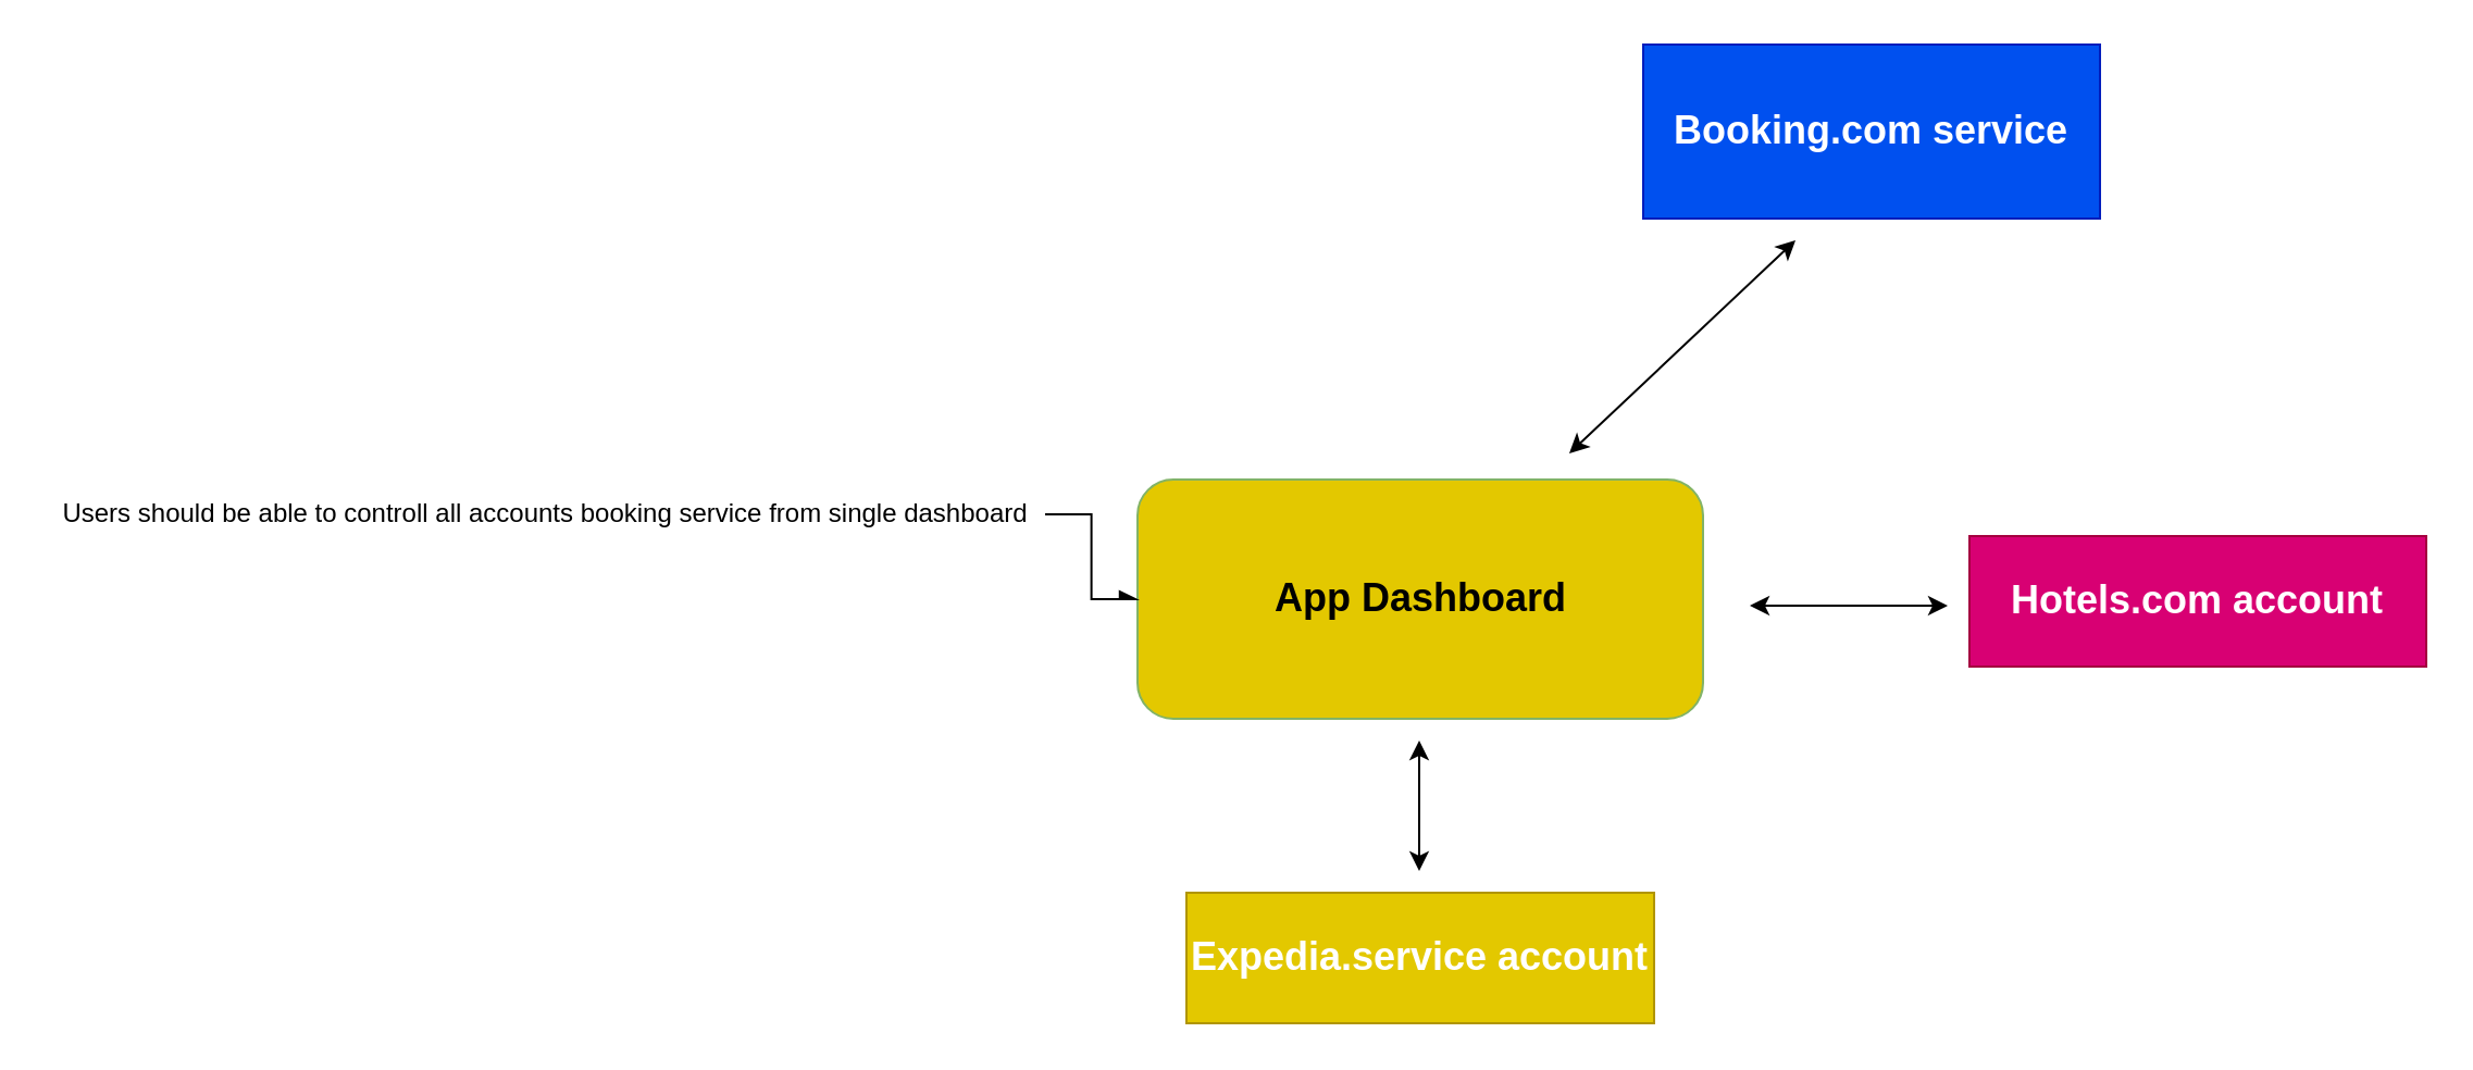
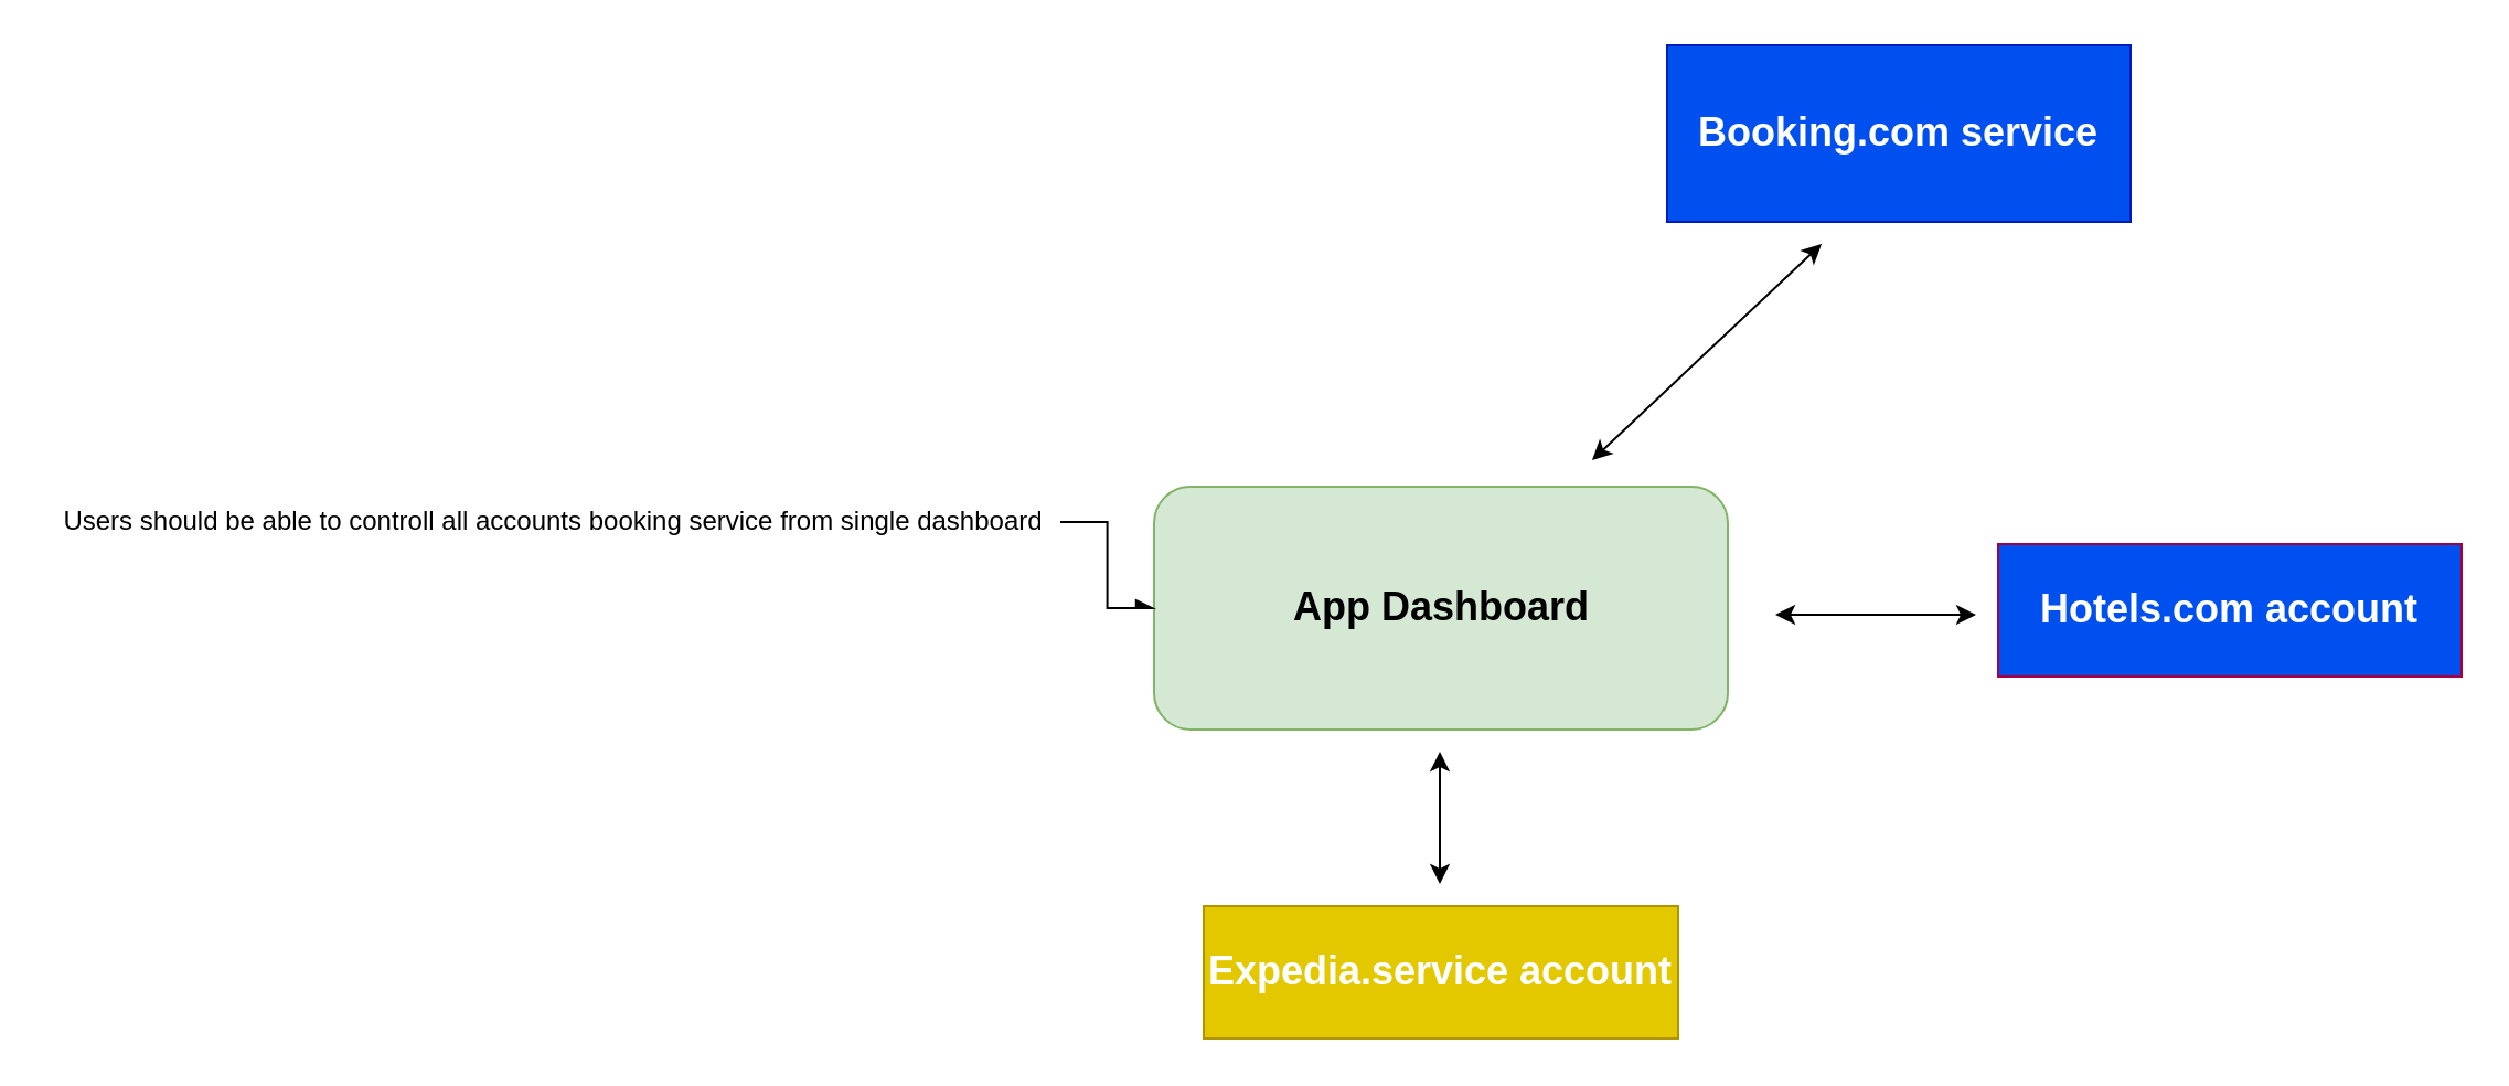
  <mxCell id="0" />
  <mxCell id="1" parent="0" />
- <mxCell id="2" value="&lt;h2&gt;App Dashboard&lt;/h2&gt;" style="rounded=1;whiteSpace=wrap;html=1;fillColor=#e3c800;strokeColor=#82b366;" vertex="1" parent="1"><mxGeometry x="522.5" y="220" width="260" height="110" as="geometry" /></mxCell>
+ <mxCell id="2" value="&lt;h2&gt;App Dashboard&lt;/h2&gt;" style="rounded=1;whiteSpace=wrap;html=1;fillColor=#d5e8d4;strokeColor=#82b366;" vertex="1" parent="1"><mxGeometry x="522.5" y="220" width="260" height="110" as="geometry" /></mxCell>
  <mxCell id="3" value="" style="endArrow=classic;startArrow=classic;html=1;" edge="1" parent="1"><mxGeometry width="50" height="50" relative="1" as="geometry"><mxPoint x="721" y="208" as="sourcePoint" /><mxPoint x="825" y="110" as="targetPoint" /></mxGeometry></mxCell>
  <mxCell id="4" value="&lt;h2&gt;Booking.com service&lt;/h2&gt;" style="rounded=0;whiteSpace=wrap;html=1;fillColor=#0050ef;strokeColor=#001DBC;fontColor=#ffffff;" vertex="1" parent="1"><mxGeometry x="755" y="20" width="210" height="80" as="geometry" /></mxCell>
  <mxCell id="5" value="" style="endArrow=classic;startArrow=classic;html=1;" edge="1" parent="1"><mxGeometry width="50" height="50" relative="1" as="geometry"><mxPoint x="804" y="278" as="sourcePoint" /><mxPoint x="895" y="278" as="targetPoint" /><Array as="points" /></mxGeometry></mxCell>
- <mxCell id="6" value="&lt;h2&gt;Hotels.com account&lt;/h2&gt;" style="rounded=0;whiteSpace=wrap;html=1;fillColor=#d80073;strokeColor=#A50040;fontColor=#ffffff;" vertex="1" parent="1"><mxGeometry x="905" y="246" width="210" height="60" as="geometry" /></mxCell>
+ <mxCell id="6" value="&lt;h2&gt;Hotels.com account&lt;/h2&gt;" style="rounded=0;whiteSpace=wrap;html=1;fillColor=#0050ef;strokeColor=#A50040;fontColor=#ffffff;" vertex="1" parent="1"><mxGeometry x="905" y="246" width="210" height="60" as="geometry" /></mxCell>
  <mxCell id="7" value="&lt;h2&gt;Expedia.service account&lt;/h2&gt;" style="rounded=0;whiteSpace=wrap;html=1;fillColor=#e3c800;strokeColor=#B09500;fontColor=#ffffff;" vertex="1" parent="1"><mxGeometry x="545" y="410" width="215" height="60" as="geometry" /></mxCell>
  <mxCell id="8" value="" style="endArrow=classic;startArrow=classic;html=1;" edge="1" parent="1"><mxGeometry width="50" height="50" relative="1" as="geometry"><mxPoint x="652" y="400" as="sourcePoint" /><mxPoint x="652" y="340" as="targetPoint" /><Array as="points"><mxPoint x="652" y="380" /></Array></mxGeometry></mxCell>
  <mxCell id="9" value="" style="edgeStyle=orthogonalEdgeStyle;rounded=0;orthogonalLoop=1;jettySize=auto;html=1;endArrow=async;endFill=1;" edge="1" parent="1" source="10" target="2"><mxGeometry relative="1" as="geometry" /></mxCell>
  <mxCell id="10" value="Users should be able to controll all accounts booking service from single dashboard" style="text;html=1;align=center;verticalAlign=middle;resizable=0;points=[];autosize=1;" vertex="1" parent="1"><mxGeometry x="20" y="226" width="460" height="20" as="geometry" /></mxCell>
